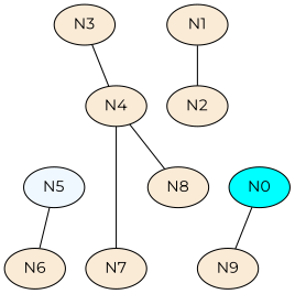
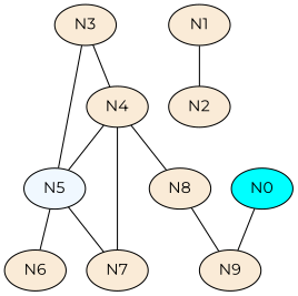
  graph {
    fontname=Montserrat
    node [fillcolor="#FAEBD7" fontname=Montserrat style=filled]
    edge [fontname=Montserrat]
    N5 [fillcolor="#F0F8FF"]
    N1
    N2
    N3
    N4
    N6
    N7
    N8
    N9
    N0 [fillcolor="#00FFFF"]
    subgraph sub_1 {
      N5
    }
    subgraph sub_2 {
      N1
      N2
      N3
      N4
      N6
      N7
      N8
      N9
    }
    subgraph sub_3 {
      N0
    }
    N5 -- N6
+   N5 -- N7
    N1 -- N2
+   N3 -- N5
    N3 -- N4
+   N4 -- N5
    N4 -- N7
    N4 -- N8
+   N8 -- N9
    N0 -- N9
  }
